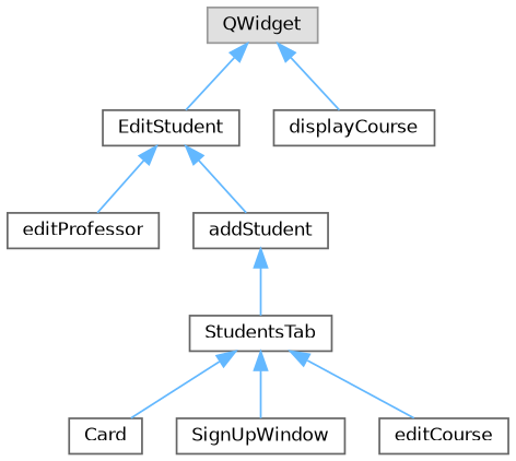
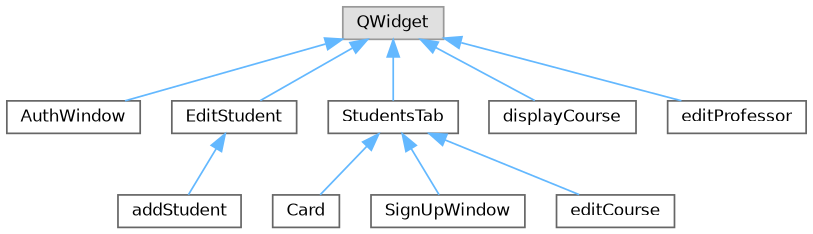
  digraph {
    rankdir=TB
    node [color=grey40 fillcolor=white fontname=Helvetica fontsize=10 shape=box style=filled]
    edge [color=steelblue1 dir=back fontname=Helvetica fontsize=10 labelfontname=Helvetica labelfontsize=10 style=solid]
    n1 [color=grey60 fillcolor="#E0E0E0" height=0.2 label=QWidget width=0.4]
+   n2 [height=0.2 label=AuthWindow width=0.4]
    n3 [height=0.2 label=EditStudent width=0.4]
    n4 [height=0.2 label=StudentsTab width=0.4]
    n5 [height=0.2 label=displayCourse width=0.4]
    n6 [height=0.2 label=editProfessor width=0.4]
    n7 [height=0.2 label=Card width=0.4]
    n8 [height=0.2 label=addStudent width=0.4]
    n9 [height=0.2 label=SignUpWindow width=0.4]
    n10 [height=0.2 label=editCourse width=0.4]
+   n1 -> n2
    n1 -> n3
-   n8 -> n4
+   n1 -> n4
    n1 -> n5
-   n3 -> n6
+   n1 -> n6
    n3 -> n8
    n4 -> n7
    n4 -> n9
    n4 -> n10
  }
